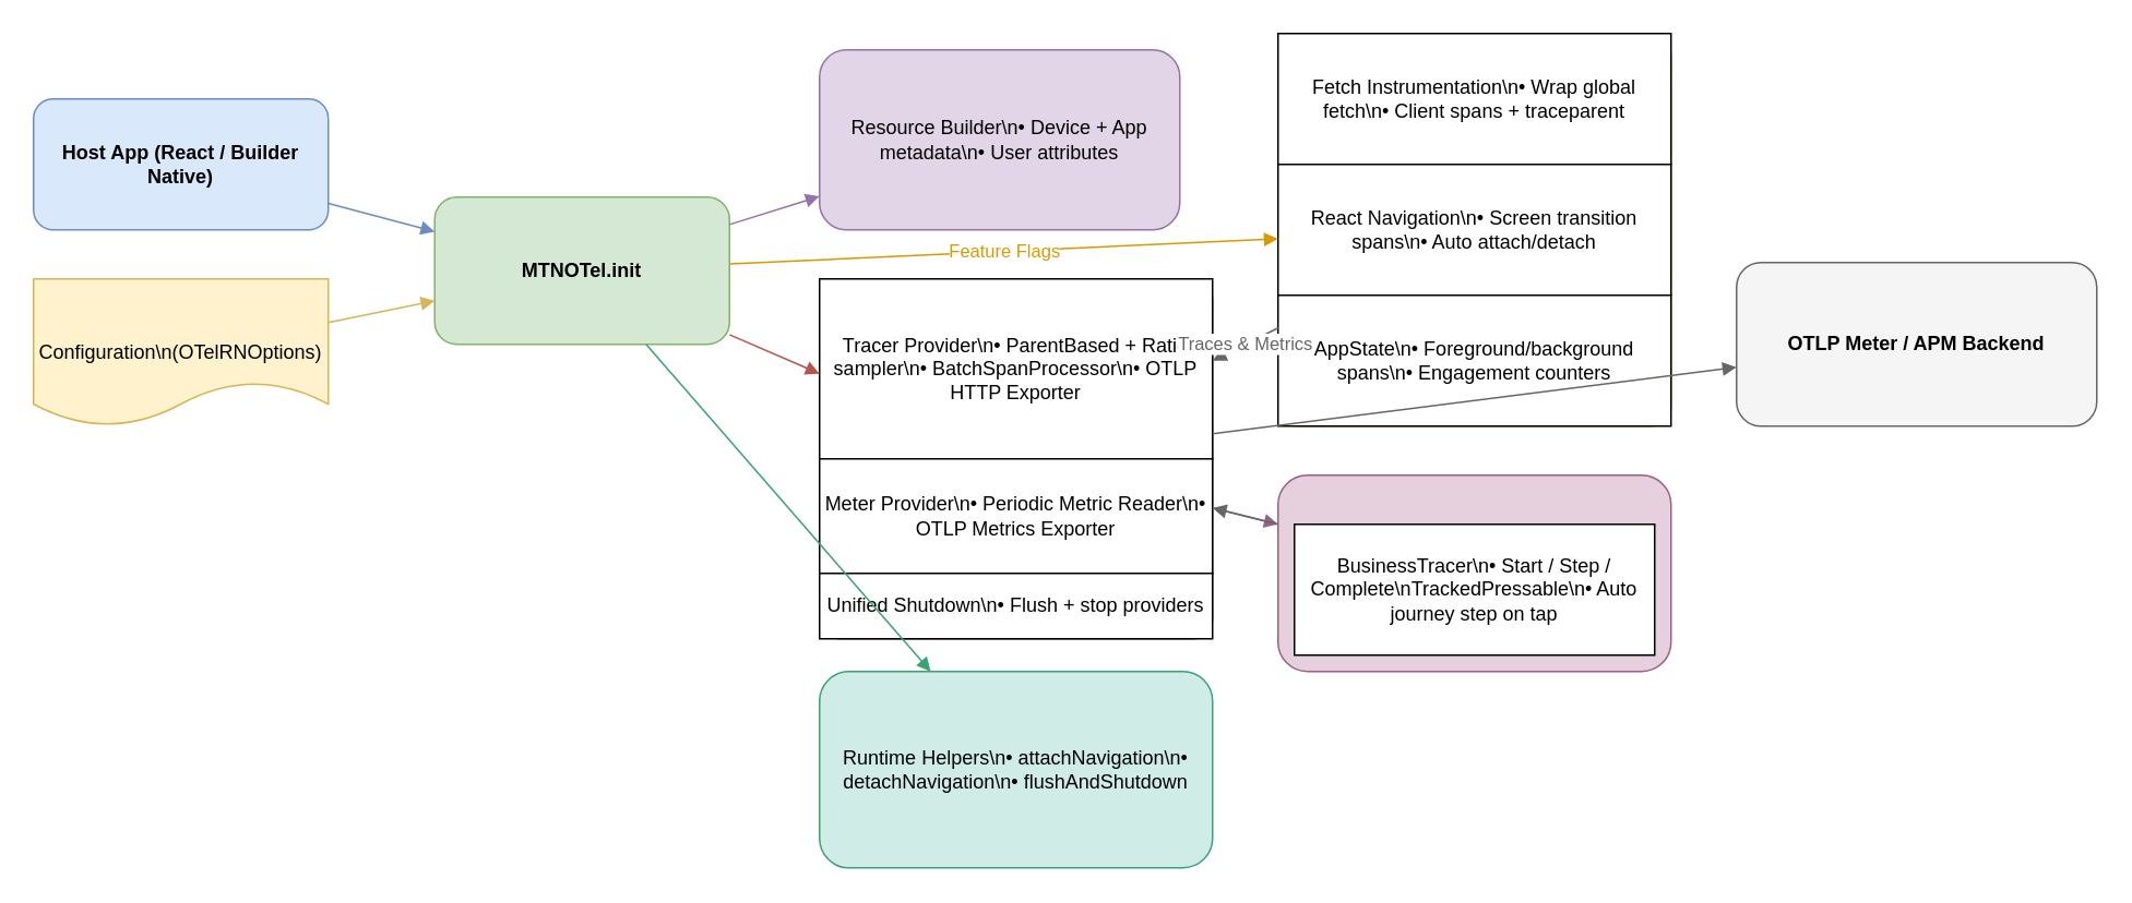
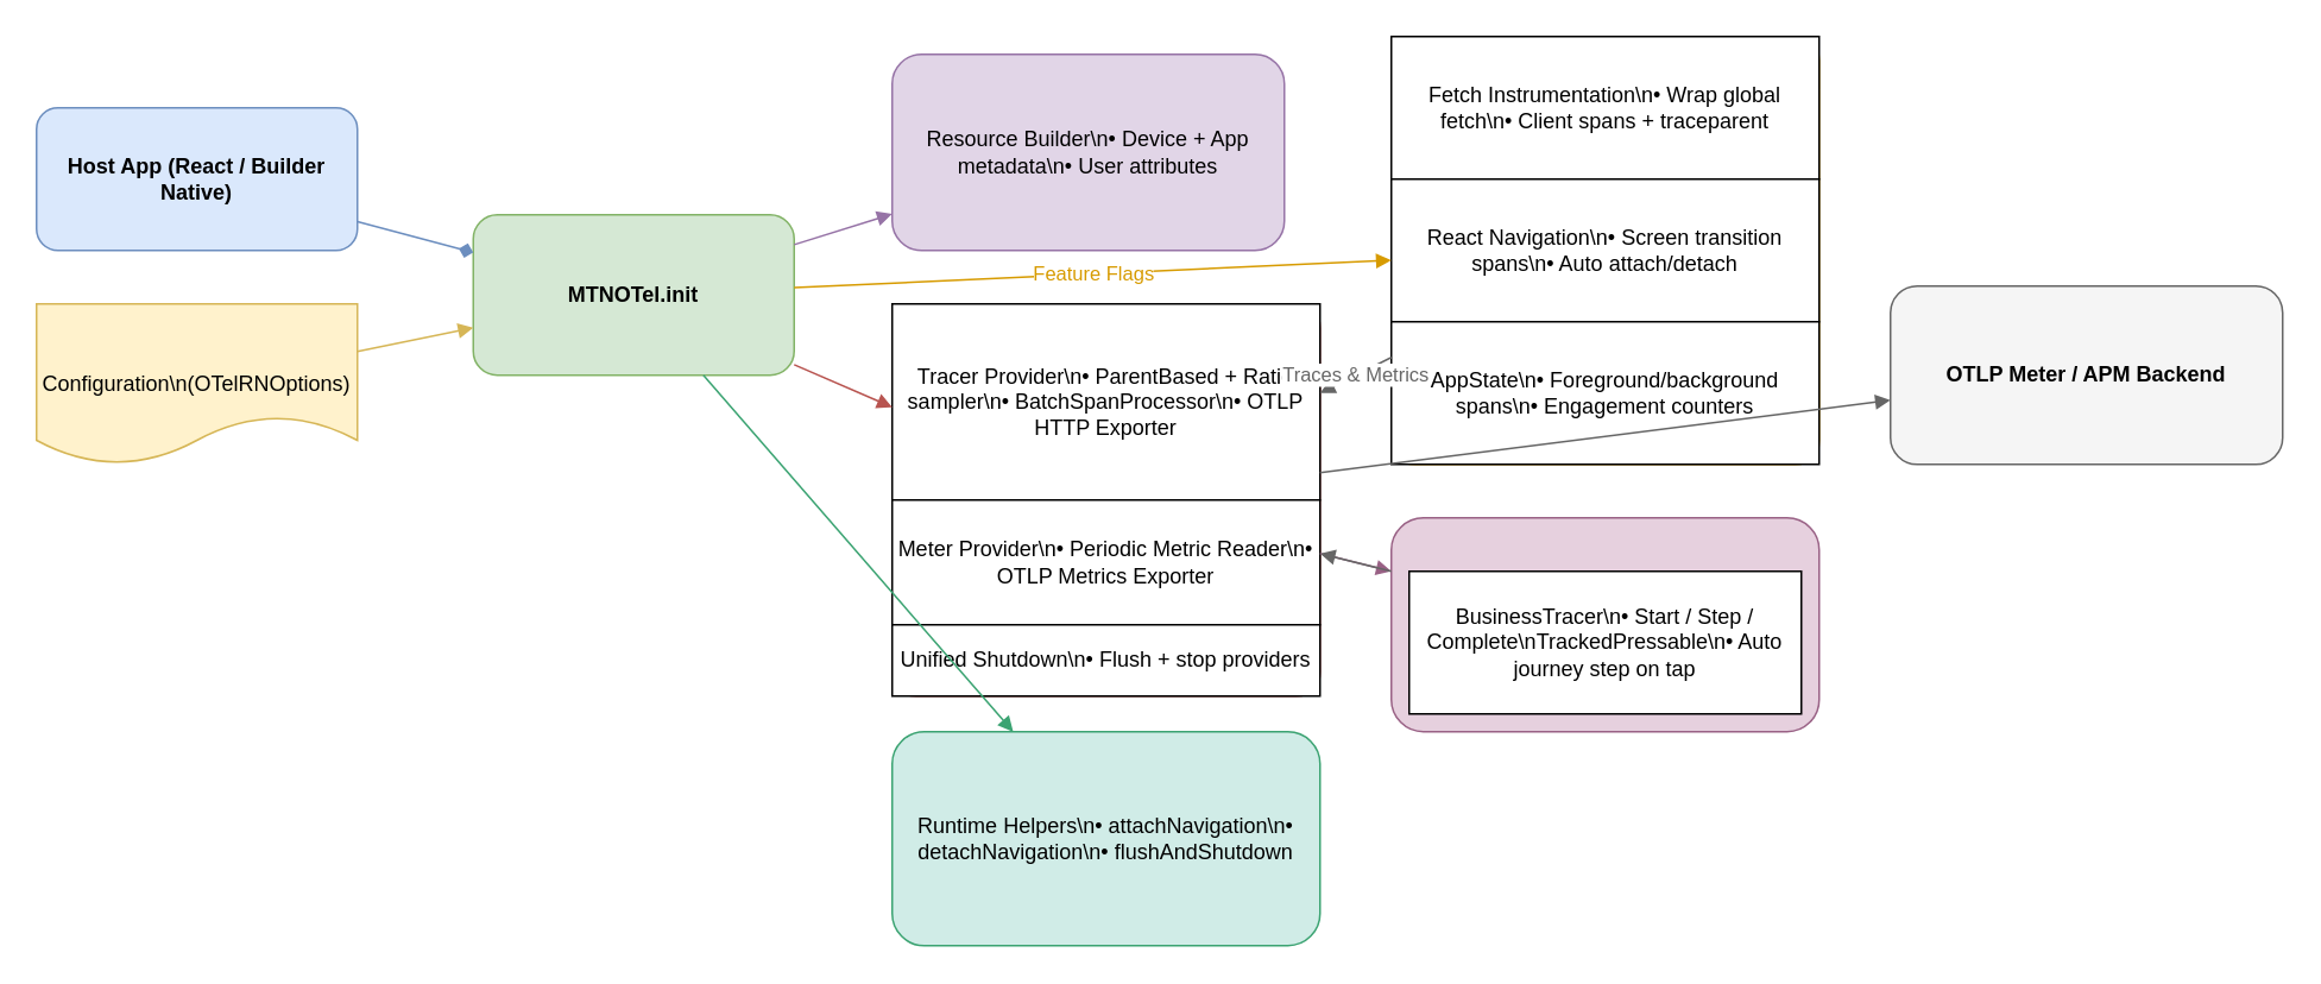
  <mxCell id="0" />
  <mxCell id="1" parent="0" />
  <mxCell id="2" value="Host App (React / Builder Native)" style="rounded=1;whiteSpace=wrap;html=1;fillColor=#dae8fc;strokeColor=#6c8ebf;fontStyle=1" vertex="1" parent="1"><mxGeometry x="20" y="60" width="180" height="80" as="geometry" /></mxCell>
  <mxCell id="3" value="Configuration\n(OTelRNOptions)" style="shape=document;whiteSpace=wrap;html=1;fillColor=#fff2cc;strokeColor=#d6b656" vertex="1" parent="1"><mxGeometry x="20" y="170" width="180" height="90" as="geometry" /></mxCell>
  <mxCell id="4" value="MTNOTel.init" style="rounded=1;whiteSpace=wrap;html=1;fillColor=#d5e8d4;strokeColor=#82b366;fontStyle=1" vertex="1" parent="1"><mxGeometry x="265" y="120" width="180" height="90" as="geometry" /></mxCell>
  <mxCell id="5" value="Resource Builder\n• Device + App metadata\n• User attributes" style="rounded=1;whiteSpace=wrap;html=1;fillColor=#e1d5e7;strokeColor=#9673a6" vertex="1" parent="1"><mxGeometry x="500" y="30" width="220" height="110" as="geometry" /></mxCell>
  <mxCell id="6" value="Provider Bundle" style="swimlane;childLayout=stackLayout;horizontal=1;startSize=30;rounded=1;html=1;whiteSpace=wrap;fillColor=#f8cecc;strokeColor=#b85450;fontStyle=1" vertex="1" parent="1"><mxGeometry x="500" y="170" width="240" height="220" as="geometry" /></mxCell>
  <mxCell id="7" value="Tracer Provider\n• ParentBased + Ratio sampler\n• BatchSpanProcessor\n• OTLP HTTP Exporter" style="whiteSpace=wrap;html=1;rounded=0" vertex="1" parent="6"><mxGeometry x="0" y="0" width="240" height="110" as="geometry" /></mxCell>
  <mxCell id="8" value="Meter Provider\n• Periodic Metric Reader\n• OTLP Metrics Exporter" style="whiteSpace=wrap;html=1;rounded=0" vertex="1" parent="6"><mxGeometry x="0" y="110" width="240" height="70" as="geometry" /></mxCell>
  <mxCell id="9" value="Unified Shutdown\n• Flush + stop providers" style="whiteSpace=wrap;html=1;rounded=0" vertex="1" parent="6"><mxGeometry x="0" y="180" width="240" height="40" as="geometry" /></mxCell>
  <mxCell id="10" value="Built-in Instrumentations" style="swimlane;startSize=30;rounded=1;horizontal=1;childLayout=stackLayout;html=1;whiteSpace=wrap;fillColor=#ffe6cc;strokeColor=#d79b00;fontStyle=1" vertex="1" parent="1"><mxGeometry x="780" y="20" width="240" height="240" as="geometry" /></mxCell>
  <mxCell id="11" value="Fetch Instrumentation\n• Wrap global fetch\n• Client spans + traceparent" style="whiteSpace=wrap;html=1" vertex="1" parent="10"><mxGeometry x="0" y="0" width="240" height="80" as="geometry" /></mxCell>
  <mxCell id="12" value="React Navigation\n• Screen transition spans\n• Auto attach/detach" style="whiteSpace=wrap;html=1" vertex="1" parent="10"><mxGeometry x="0" y="80" width="240" height="80" as="geometry" /></mxCell>
  <mxCell id="13" value="AppState\n• Foreground/background spans\n• Engagement counters" style="whiteSpace=wrap;html=1" vertex="1" parent="10"><mxGeometry x="0" y="160" width="240" height="80" as="geometry" /></mxCell>
  <mxCell id="14" value="Business Journey Utilities" style="rounded=1;whiteSpace=wrap;html=1;fillColor=#e6d0de;strokeColor=#996185;fontStyle=1" vertex="1" parent="1"><mxGeometry x="780" y="290" width="240" height="120" as="geometry" /></mxCell>
  <mxCell id="15" value="BusinessTracer\n• Start / Step / Complete\nTrackedPressable\n• Auto journey step on tap" style="whiteSpace=wrap;html=1" vertex="1" parent="14"><mxGeometry x="10" y="30" width="220" height="80" as="geometry" /></mxCell>
  <mxCell id="16" value="Runtime Helpers\n• attachNavigation\n• detachNavigation\n• flushAndShutdown" style="rounded=1;whiteSpace=wrap;html=1;fillColor=#d0ece7;strokeColor=#3ba372" vertex="1" parent="1"><mxGeometry x="500" y="410" width="240" height="120" as="geometry" /></mxCell>
  <mxCell id="17" value="OTLP Meter / APM Backend" style="rounded=1;whiteSpace=wrap;html=1;fillColor=#f5f5f5;strokeColor=#666666;fontStyle=1" vertex="1" parent="1"><mxGeometry x="1060" y="160" width="220" height="100" as="geometry" /></mxCell>
- <mxCell id="18" style="endArrow=block;html=1;rounded=0;strokeColor=#6c8ebf" edge="1" parent="1" source="2" target="4"><mxGeometry relative="1" as="geometry"><mxPoint x="200" y="140" as="targetPoint" /></mxGeometry></mxCell>
+ <mxCell id="18" style="endArrow=diamond;html=1;rounded=0;strokeColor=#6c8ebf;" edge="1" parent="1" source="2" target="4"><mxGeometry relative="1" as="geometry"><mxPoint x="200" y="140" as="targetPoint" /></mxGeometry></mxCell>
  <mxCell id="19" style="endArrow=block;html=1;rounded=0;strokeColor=#d6b656" edge="1" parent="1" source="3" target="4"><mxGeometry relative="1" as="geometry" /></mxCell>
  <mxCell id="20" style="endArrow=block;html=1;rounded=0;strokeColor=#9673a6" edge="1" parent="1" source="4" target="5"><mxGeometry relative="1" as="geometry" /></mxCell>
  <mxCell id="21" style="endArrow=block;html=1;rounded=0;strokeColor=#b85450" edge="1" parent="1" source="4" target="6"><mxGeometry relative="1" as="geometry" /></mxCell>
  <mxCell id="22" value="Feature Flags" style="endArrow=block;html=1;rounded=0;strokeColor=#d79b00;fontColor=#d79b00" edge="1" parent="1" source="4" target="10"><mxGeometry relative="1" as="geometry"><mxPoint x="760" y="140" as="targetPoint" /></mxGeometry></mxCell>
  <mxCell id="23" style="endArrow=block;html=1;rounded=0;strokeColor=#996185" edge="1" parent="1" source="6" target="14"><mxGeometry relative="1" as="geometry" /></mxCell>
  <mxCell id="24" style="endArrow=block;html=1;rounded=0;strokeColor=#3ba372" edge="1" parent="1" source="4" target="16"><mxGeometry relative="1" as="geometry" /></mxCell>
  <mxCell id="25" style="endArrow=block;html=1;rounded=0;strokeColor=#666666" edge="1" parent="1" source="6" target="17"><mxGeometry relative="1" as="geometry" /></mxCell>
  <mxCell id="26" value="Traces &amp; Metrics" style="endArrow=block;html=1;rounded=0;strokeColor=#666666;fontColor=#666666" edge="1" parent="1" source="10" target="6"><mxGeometry relative="1" as="geometry" /></mxCell>
  <mxCell id="27" style="endArrow=block;html=1;rounded=0;strokeColor=#666666" edge="1" parent="1" source="14" target="6"><mxGeometry relative="1" as="geometry" /></mxCell>
